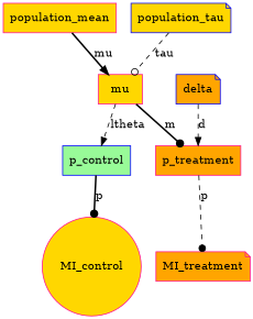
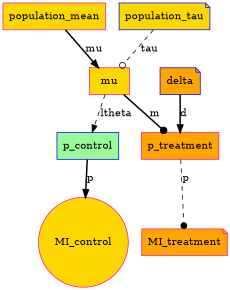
  digraph {
    node [color=deeppink fillcolor=gold shape=box style=filled]
    edge [arrowhead=normal style=dashed]
    MI_treatment [fillcolor=orange shape=note]
    p_treatment [fillcolor=orange]
    mu
    p_control [color=blue fillcolor=palegreen]
    MI_control [shape=circle]
    population_mean
    population_tau [color=blue shape=note]
    delta [color=blue fillcolor=orange shape=note]
    p_treatment -> MI_treatment [arrowhead=dot label=p]
    mu -> p_treatment [arrowhead=dot label=m style=bold]
    mu -> p_control [label=ltheta]
-   p_control -> MI_control [arrowhead=dot label=p style=bold]
+   p_control -> MI_control [label=p style=bold]
    population_mean -> mu [label=mu style=bold]
    population_tau -> mu [arrowhead=odot label=tau]
-   delta -> p_treatment [label=d]
+   delta -> p_treatment [label=d style=bold]
  }
